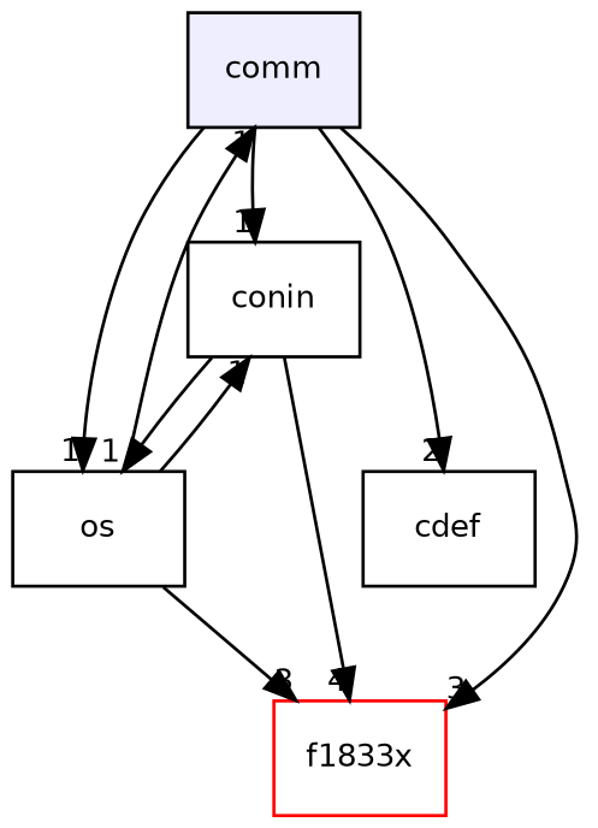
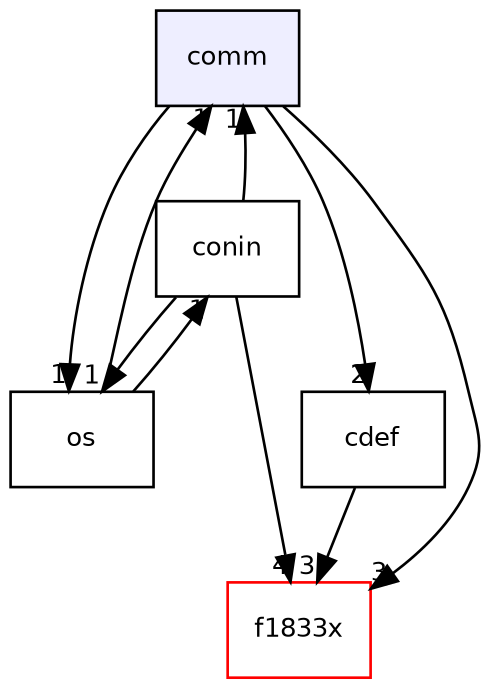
  digraph {
    compound=true
    node [fontname=Helvetica fontsize=10 shape=box]
    edge [headlabel=1 labeldistance=1.5 labelfontname=Helvetica labelfontsize=10]
    n1 [fillcolor="#eeeeff" label=comm pencolor=black style=filled]
    n2 [label=conin]
    n3 [label=os]
    n4 [label=cdef]
    n5 [color=red fillcolor=white label=f1833x style=filled]
-   n1 -> n2
+   n2 -> n1
    n1 -> n3
    n1 -> n4 [headlabel=2]
    n1 -> n5 [headlabel=3]
    n2 -> n3
    n2 -> n5 [headlabel=4]
    n3 -> n1
    n3 -> n2
-   n3 -> n5 [headlabel=3]
+   n4 -> n5 [headlabel=3]
  }
